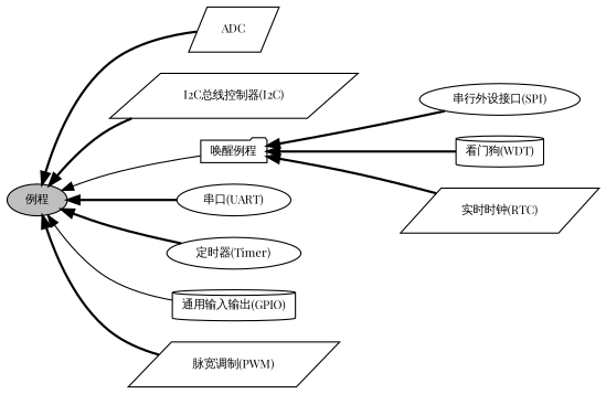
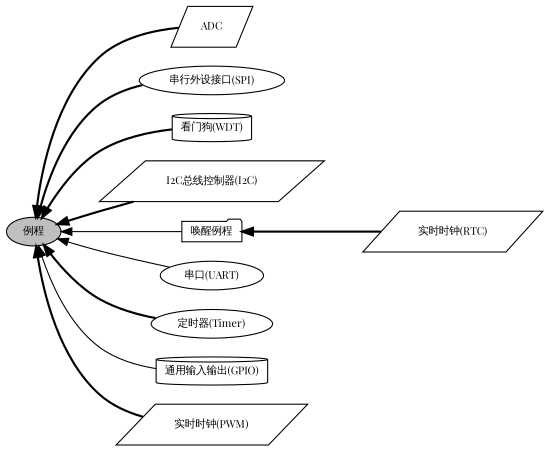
  digraph {
    fontname="Playfair Display"
    rankdir=LR
    node [color=black fillcolor=white fontname="Playfair Display" fontsize=10 shape=parallelogram style=filled]
    edge [dir=back fontname="Playfair Display" fontsize=10 labelfontname="黑体" labelfontsize=10 shape=plaintext style=bold]
    n1 [height=0.2 label=ADC width=0.4]
    n2 [height=0.2 label="串行外设接口(SPI)" shape=ellipse width=0.4]
    n3 [height=0.2 label="看门狗(WDT)" shape=cylinder width=0.4]
    n4 [height=0.2 label="I2C总线控制器(I2C)" width=0.4]
    n5 [height=0.2 label="唤醒例程" shape=folder width=0.4]
    n6 [height=0.2 label="实时时钟(RTC)" width=0.4]
    n7 [height=0.2 label="串口(UART)" shape=ellipse width=0.4]
    n8 [height=0.2 label="定时器(Timer)" shape=ellipse width=0.4]
    n9 [height=0.2 label="通用输入输出(GPIO)" shape=cylinder width=0.4]
-   n10 [height=0.2 label="脉宽调制(PWM)" width=0.4]
+   n10 [height=0.2 label="实时时钟(PWM)" width=0.4]
    n11 [fillcolor=grey75 fontcolor=black height=0.2 label="例程" shape=ellipse width=0.4]
    n5 -> n6
    n11 -> n1
-   n5 -> n2
-   n5 -> n3
+   n11 -> n2
+   n11 -> n3
    n11 -> n4
    n11 -> n5 [style=solid]
-   n11 -> n7
+   n11 -> n7 [style=solid]
    n11 -> n8
    n11 -> n9 [style=solid]
    n11 -> n10
  }
